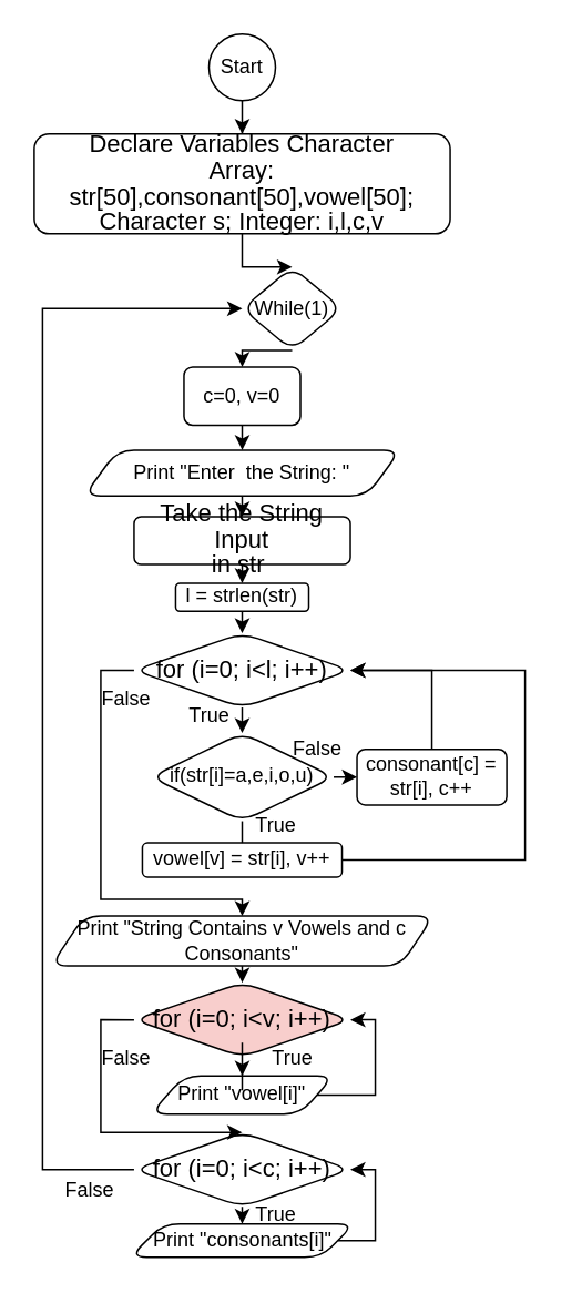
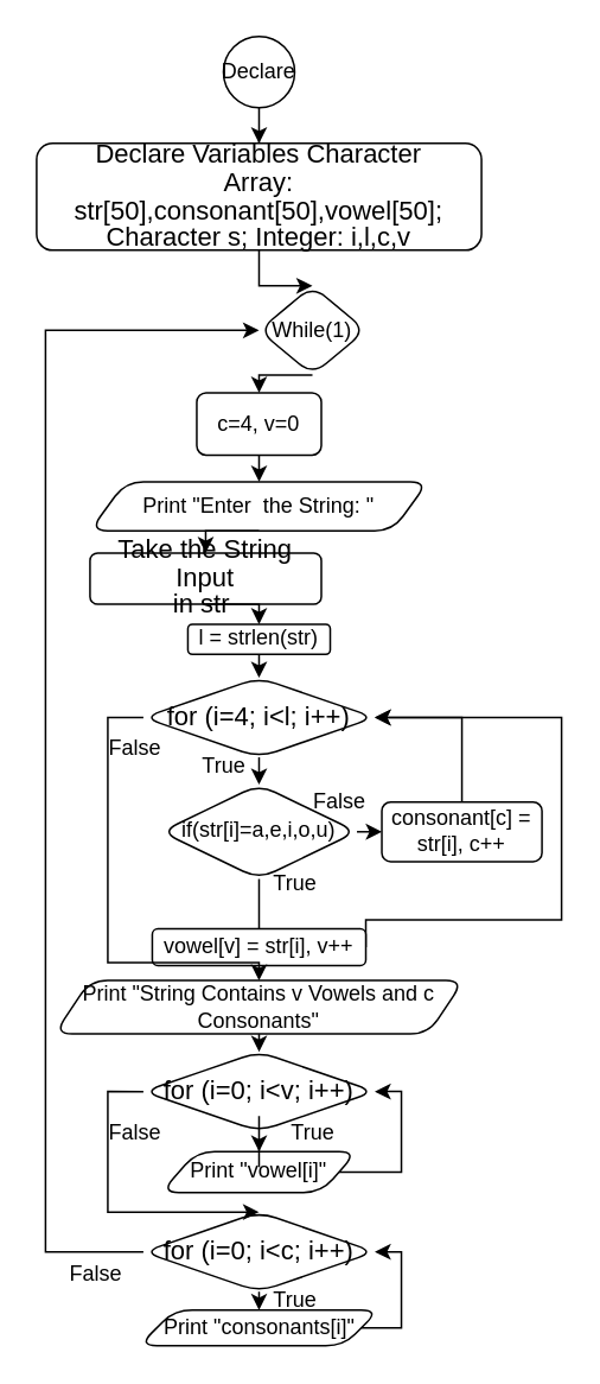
  <mxCell id="0" />
  <mxCell id="1" parent="0" />
  <mxCell id="2" value="" style="group" vertex="1" connectable="0" parent="1"><mxGeometry x="20" y="20" width="295" height="735" as="geometry" /></mxCell>
- <mxCell id="3" value="Start" style="ellipse;whiteSpace=wrap;html=1;aspect=fixed;" vertex="1" parent="2"><mxGeometry x="105" width="40" height="40" as="geometry" /></mxCell>
+ <mxCell id="3" value="Declare" style="ellipse;whiteSpace=wrap;html=1;aspect=fixed;" vertex="1" parent="2"><mxGeometry x="105" width="40" height="40" as="geometry" /></mxCell>
  <mxCell id="4" value="&lt;span style=&quot;font-size: 11.0pt ; line-height: 107% ; font-family: &amp;#34;calibri&amp;#34; , sans-serif&quot;&gt;Declare Variables Character&lt;br/&gt;Array: str[50],consonant[50],vowel[50]; Character s; Integer: i,l,c,v&lt;/span&gt;" style="rounded=1;whiteSpace=wrap;html=1;" vertex="1" parent="2"><mxGeometry y="60" width="250" height="60" as="geometry" /></mxCell>
  <mxCell id="5" value="" style="edgeStyle=orthogonalEdgeStyle;rounded=0;orthogonalLoop=1;jettySize=auto;html=1;" edge="1" parent="2" source="3" target="4"><mxGeometry relative="1" as="geometry" /></mxCell>
  <mxCell id="6" value="While(1)" style="rhombus;whiteSpace=wrap;html=1;rounded=1;" vertex="1" parent="2"><mxGeometry x="125" y="140" width="60" height="50" as="geometry" /></mxCell>
  <mxCell id="7" value="" style="edgeStyle=orthogonalEdgeStyle;rounded=0;orthogonalLoop=1;jettySize=auto;html=1;" edge="1" parent="2" source="4" target="6"><mxGeometry relative="1" as="geometry" /></mxCell>
- <mxCell id="8" value="c=0, v=0" style="whiteSpace=wrap;html=1;rounded=1;" vertex="1" parent="2"><mxGeometry x="90" y="200" width="70" height="35" as="geometry" /></mxCell>
+ <mxCell id="8" value="c=4, v=0" style="whiteSpace=wrap;html=1;rounded=1;" vertex="1" parent="2"><mxGeometry x="90" y="200" width="70" height="35" as="geometry" /></mxCell>
  <mxCell id="9" style="edgeStyle=orthogonalEdgeStyle;rounded=0;orthogonalLoop=1;jettySize=auto;html=1;exitX=0.5;exitY=1;exitDx=0;exitDy=0;entryX=0.5;entryY=0;entryDx=0;entryDy=0;" edge="1" parent="2" source="6" target="8"><mxGeometry relative="1" as="geometry" /></mxCell>
  <mxCell id="10" value="Print &quot;Enter&amp;nbsp; the String: &quot;" style="shape=parallelogram;perimeter=parallelogramPerimeter;whiteSpace=wrap;html=1;fixedSize=1;rounded=1;" vertex="1" parent="2"><mxGeometry x="30" y="250" width="190" height="27.5" as="geometry" /></mxCell>
  <mxCell id="11" style="edgeStyle=orthogonalEdgeStyle;rounded=0;orthogonalLoop=1;jettySize=auto;html=1;exitX=0.5;exitY=1;exitDx=0;exitDy=0;entryX=0.5;entryY=0;entryDx=0;entryDy=0;" edge="1" parent="2" source="8" target="10"><mxGeometry relative="1" as="geometry" /></mxCell>
- <mxCell id="12" value="&lt;span style=&quot;font-size: 11.0pt ; line-height: 107% ; font-family: &amp;#34;calibri&amp;#34; , sans-serif&quot;&gt;Take the String Input&lt;br/&gt;in str&amp;nbsp;&lt;/span&gt;" style="rounded=1;whiteSpace=wrap;html=1;" vertex="1" parent="2"><mxGeometry x="60" y="290" width="130" height="28.75" as="geometry" /></mxCell>
+ <mxCell id="12" value="&lt;span style=&quot;font-size: 11.0pt ; line-height: 107% ; font-family: &amp;#34;calibri&amp;#34; , sans-serif&quot;&gt;Take the String Input&lt;br/&gt;in str&amp;nbsp;&lt;/span&gt;" style="rounded=1;whiteSpace=wrap;html=1;" vertex="1" parent="2"><mxGeometry x="30" y="290" width="130" height="28.75" as="geometry" /></mxCell>
  <mxCell id="13" style="edgeStyle=orthogonalEdgeStyle;rounded=0;orthogonalLoop=1;jettySize=auto;html=1;exitX=0.5;exitY=1;exitDx=0;exitDy=0;entryX=0.5;entryY=0;entryDx=0;entryDy=0;" edge="1" parent="2" source="10" target="12"><mxGeometry relative="1" as="geometry" /></mxCell>
  <mxCell id="14" value="l = strlen(str)" style="rounded=1;whiteSpace=wrap;html=1;" vertex="1" parent="2"><mxGeometry x="85" y="330" width="80" height="16.88" as="geometry" /></mxCell>
  <mxCell id="15" style="edgeStyle=orthogonalEdgeStyle;rounded=0;orthogonalLoop=1;jettySize=auto;html=1;exitX=0.5;exitY=1;exitDx=0;exitDy=0;entryX=0.5;entryY=0;entryDx=0;entryDy=0;" edge="1" parent="2" source="12" target="14"><mxGeometry relative="1" as="geometry" /></mxCell>
- <mxCell id="16" value="&lt;span style=&quot;font-size: 11.0pt ; line-height: 107% ; font-family: &amp;#34;calibri&amp;#34; , sans-serif&quot;&gt;for (i=0; i&amp;lt;l; i++)&lt;/span&gt;" style="rhombus;whiteSpace=wrap;html=1;rounded=1;" vertex="1" parent="2"><mxGeometry x="60" y="360.0" width="130" height="44.68" as="geometry" /></mxCell>
+ <mxCell id="16" value="&lt;span style=&quot;font-size: 11.0pt ; line-height: 107% ; font-family: &amp;#34;calibri&amp;#34; , sans-serif&quot;&gt;for (i=4; i&amp;lt;l; i++)&lt;/span&gt;" style="rhombus;whiteSpace=wrap;html=1;rounded=1;" vertex="1" parent="2"><mxGeometry x="60" y="360.0" width="130" height="44.68" as="geometry" /></mxCell>
  <mxCell id="17" style="edgeStyle=orthogonalEdgeStyle;rounded=0;orthogonalLoop=1;jettySize=auto;html=1;exitX=0.5;exitY=1;exitDx=0;exitDy=0;entryX=0.5;entryY=0;entryDx=0;entryDy=0;" edge="1" parent="2" source="14" target="16"><mxGeometry relative="1" as="geometry" /></mxCell>
  <mxCell id="18" value="if(str[i]=a,e,i,o,u)" style="rhombus;whiteSpace=wrap;html=1;rounded=1;" vertex="1" parent="2"><mxGeometry x="70" y="420" width="110" height="52.98" as="geometry" /></mxCell>
  <mxCell id="19" style="edgeStyle=orthogonalEdgeStyle;rounded=0;orthogonalLoop=1;jettySize=auto;html=1;exitX=0.5;exitY=1;exitDx=0;exitDy=0;entryX=0.5;entryY=0;entryDx=0;entryDy=0;" edge="1" parent="2" source="16" target="18"><mxGeometry relative="1" as="geometry" /></mxCell>
  <mxCell id="20" style="edgeStyle=orthogonalEdgeStyle;rounded=0;orthogonalLoop=1;jettySize=auto;html=1;exitX=1;exitY=0.5;exitDx=0;exitDy=0;entryX=1;entryY=0.5;entryDx=0;entryDy=0;" edge="1" parent="2" source="21" target="16"><mxGeometry relative="1" as="geometry"><Array as="points"><mxPoint x="295" y="496" /><mxPoint x="295" y="382" /></Array></mxGeometry></mxCell>
- <mxCell id="21" value="vowel[v] = str[i], v++" style="rounded=1;whiteSpace=wrap;html=1;" vertex="1" parent="2"><mxGeometry x="65" y="486" width="120" height="20.53" as="geometry" /></mxCell>
+ <mxCell id="21" value="vowel[v] = str[i], v++" style="rounded=1;whiteSpace=wrap;html=1;" vertex="1" parent="2"><mxGeometry x="65" y="501" width="120" height="20.53" as="geometry" /></mxCell>
  <mxCell id="22" style="edgeStyle=orthogonalEdgeStyle;rounded=0;orthogonalLoop=1;jettySize=auto;html=1;exitX=0.5;exitY=1;exitDx=0;exitDy=0;entryX=0.5;entryY=0;entryDx=0;entryDy=0;endArrow=none;" edge="1" parent="2" source="18" target="21"><mxGeometry relative="1" as="geometry" /></mxCell>
  <mxCell id="23" value="Print &quot;String Contains v Vowels and c Consonants&quot;" style="shape=parallelogram;perimeter=parallelogramPerimeter;whiteSpace=wrap;html=1;fixedSize=1;rounded=1;" vertex="1" parent="2"><mxGeometry x="10" y="530" width="230" height="30" as="geometry" /></mxCell>
  <mxCell id="24" style="edgeStyle=orthogonalEdgeStyle;rounded=0;orthogonalLoop=1;jettySize=auto;html=1;exitX=0;exitY=0.5;exitDx=0;exitDy=0;entryX=0.5;entryY=0;entryDx=0;entryDy=0;" edge="1" parent="2" source="16" target="23"><mxGeometry relative="1" as="geometry"><Array as="points"><mxPoint x="40" y="382" /><mxPoint x="40" y="520" /></Array></mxGeometry></mxCell>
  <mxCell id="25" style="edgeStyle=orthogonalEdgeStyle;rounded=0;orthogonalLoop=1;jettySize=auto;html=1;exitX=0.5;exitY=0;exitDx=0;exitDy=0;entryX=1;entryY=0.5;entryDx=0;entryDy=0;" edge="1" parent="2" source="26" target="16"><mxGeometry relative="1" as="geometry" /></mxCell>
  <mxCell id="26" value="consonant[c] = str[i], c++" style="whiteSpace=wrap;html=1;rounded=1;" vertex="1" parent="2"><mxGeometry x="194" y="429.74" width="90" height="33.51" as="geometry" /></mxCell>
  <mxCell id="27" style="edgeStyle=orthogonalEdgeStyle;rounded=0;orthogonalLoop=1;jettySize=auto;html=1;exitX=1;exitY=0.5;exitDx=0;exitDy=0;entryX=0;entryY=0.5;entryDx=0;entryDy=0;" edge="1" parent="2" source="18" target="26"><mxGeometry relative="1" as="geometry" /></mxCell>
  <mxCell id="28" value="True" style="text;html=1;align=center;verticalAlign=middle;resizable=0;points=[];autosize=1;strokeColor=none;fillColor=none;" vertex="1" parent="2"><mxGeometry x="125" y="466" width="40" height="20" as="geometry" /></mxCell>
  <mxCell id="29" value="False" style="text;html=1;align=center;verticalAlign=middle;resizable=0;points=[];autosize=1;strokeColor=none;fillColor=none;" vertex="1" parent="2"><mxGeometry x="145" y="420" width="50" height="20" as="geometry" /></mxCell>
- <mxCell id="30" value="&lt;span style=&quot;font-size: 11.0pt ; line-height: 107% ; font-family: &amp;#34;calibri&amp;#34; , sans-serif&quot;&gt;for (i=0; i&amp;lt;v; i++)&lt;/span&gt;" style="rhombus;whiteSpace=wrap;html=1;rounded=1;fillColor=#f8cecc;" vertex="1" parent="2"><mxGeometry x="60" y="570" width="130" height="44.68" as="geometry" /></mxCell>
+ <mxCell id="30" value="&lt;span style=&quot;font-size: 11.0pt ; line-height: 107% ; font-family: &amp;#34;calibri&amp;#34; , sans-serif&quot;&gt;for (i=0; i&amp;lt;v; i++)&lt;/span&gt;" style="rhombus;whiteSpace=wrap;html=1;rounded=1;" vertex="1" parent="2"><mxGeometry x="60" y="570" width="130" height="44.68" as="geometry" /></mxCell>
  <mxCell id="31" style="edgeStyle=orthogonalEdgeStyle;rounded=0;orthogonalLoop=1;jettySize=auto;html=1;exitX=0.5;exitY=1;exitDx=0;exitDy=0;entryX=0.5;entryY=0;entryDx=0;entryDy=0;" edge="1" parent="2" source="23" target="30"><mxGeometry relative="1" as="geometry" /></mxCell>
  <mxCell id="32" style="edgeStyle=orthogonalEdgeStyle;rounded=0;orthogonalLoop=1;jettySize=auto;html=1;exitX=1;exitY=0.5;exitDx=0;exitDy=0;entryX=1;entryY=0.5;entryDx=0;entryDy=0;" edge="1" parent="2" source="33" target="30"><mxGeometry relative="1" as="geometry"><Array as="points"><mxPoint x="205" y="638" /><mxPoint x="205" y="592" /></Array></mxGeometry></mxCell>
  <mxCell id="33" value="Print &quot;vowel[i]&quot;" style="shape=parallelogram;perimeter=parallelogramPerimeter;whiteSpace=wrap;html=1;fixedSize=1;rounded=1;" vertex="1" parent="2"><mxGeometry x="70" y="626" width="110" height="22.98" as="geometry" /></mxCell>
  <mxCell id="34" value="" style="edgeStyle=orthogonalEdgeStyle;rounded=0;orthogonalLoop=1;jettySize=auto;html=1;" edge="1" parent="2" source="30" target="33"><mxGeometry relative="1" as="geometry" /></mxCell>
  <mxCell id="35" style="edgeStyle=orthogonalEdgeStyle;rounded=0;orthogonalLoop=1;jettySize=auto;html=1;exitX=0;exitY=0.5;exitDx=0;exitDy=0;entryX=0;entryY=0.5;entryDx=0;entryDy=0;" edge="1" parent="2" source="36" target="6"><mxGeometry relative="1" as="geometry"><Array as="points"><mxPoint x="5" y="682" /><mxPoint x="5" y="165" /></Array></mxGeometry></mxCell>
  <mxCell id="36" value="&lt;span style=&quot;font-size: 11.0pt ; line-height: 107% ; font-family: &amp;#34;calibri&amp;#34; , sans-serif&quot;&gt;for (i=0; i&amp;lt;c; i++)&lt;/span&gt;" style="rhombus;whiteSpace=wrap;html=1;rounded=1;" vertex="1" parent="2"><mxGeometry x="60" y="660" width="130" height="44.68" as="geometry" /></mxCell>
  <mxCell id="37" style="edgeStyle=orthogonalEdgeStyle;rounded=0;orthogonalLoop=1;jettySize=auto;html=1;exitX=0;exitY=0.5;exitDx=0;exitDy=0;entryX=0.5;entryY=0;entryDx=0;entryDy=0;" edge="1" parent="2" source="30" target="36"><mxGeometry relative="1" as="geometry"><Array as="points"><mxPoint x="40" y="592" /><mxPoint x="40" y="660" /></Array></mxGeometry></mxCell>
  <mxCell id="38" style="edgeStyle=orthogonalEdgeStyle;rounded=0;orthogonalLoop=1;jettySize=auto;html=1;exitX=1;exitY=0.5;exitDx=0;exitDy=0;entryX=1;entryY=0.5;entryDx=0;entryDy=0;" edge="1" parent="2" source="39" target="36"><mxGeometry relative="1" as="geometry"><Array as="points"><mxPoint x="205" y="725" /><mxPoint x="205" y="682" /></Array></mxGeometry></mxCell>
  <mxCell id="39" value="Print &quot;consonants[i]&quot;" style="shape=parallelogram;perimeter=parallelogramPerimeter;whiteSpace=wrap;html=1;fixedSize=1;rounded=1;" vertex="1" parent="2"><mxGeometry x="57.5" y="715" width="135" height="20" as="geometry" /></mxCell>
  <mxCell id="40" style="edgeStyle=orthogonalEdgeStyle;rounded=0;orthogonalLoop=1;jettySize=auto;html=1;exitX=0.5;exitY=1;exitDx=0;exitDy=0;entryX=0.5;entryY=0;entryDx=0;entryDy=0;" edge="1" parent="2" source="36" target="39"><mxGeometry relative="1" as="geometry" /></mxCell>
  <mxCell id="41" value="False" style="text;html=1;align=center;verticalAlign=middle;resizable=0;points=[];autosize=1;strokeColor=none;fillColor=none;" vertex="1" parent="2"><mxGeometry x="7.5" y="684.68" width="50" height="20" as="geometry" /></mxCell>
  <mxCell id="42" value="True" style="text;html=1;align=center;verticalAlign=middle;resizable=0;points=[];autosize=1;strokeColor=none;fillColor=none;" vertex="1" parent="2"><mxGeometry x="125" y="700" width="40" height="20" as="geometry" /></mxCell>
  <mxCell id="43" value="True" style="text;html=1;align=center;verticalAlign=middle;resizable=0;points=[];autosize=1;strokeColor=none;fillColor=none;" vertex="1" parent="2"><mxGeometry x="135" y="606" width="40" height="20" as="geometry" /></mxCell>
  <mxCell id="44" value="False" style="text;html=1;align=center;verticalAlign=middle;resizable=0;points=[];autosize=1;strokeColor=none;fillColor=none;" vertex="1" parent="2"><mxGeometry x="30" y="606" width="50" height="20" as="geometry" /></mxCell>
  <mxCell id="45" value="True" style="text;html=1;align=center;verticalAlign=middle;resizable=0;points=[];autosize=1;strokeColor=none;fillColor=none;" vertex="1" parent="2"><mxGeometry x="85" y="400" width="40" height="20" as="geometry" /></mxCell>
  <mxCell id="46" value="False" style="text;html=1;align=center;verticalAlign=middle;resizable=0;points=[];autosize=1;strokeColor=none;fillColor=none;" vertex="1" parent="2"><mxGeometry x="30" y="390" width="50" height="20" as="geometry" /></mxCell>
